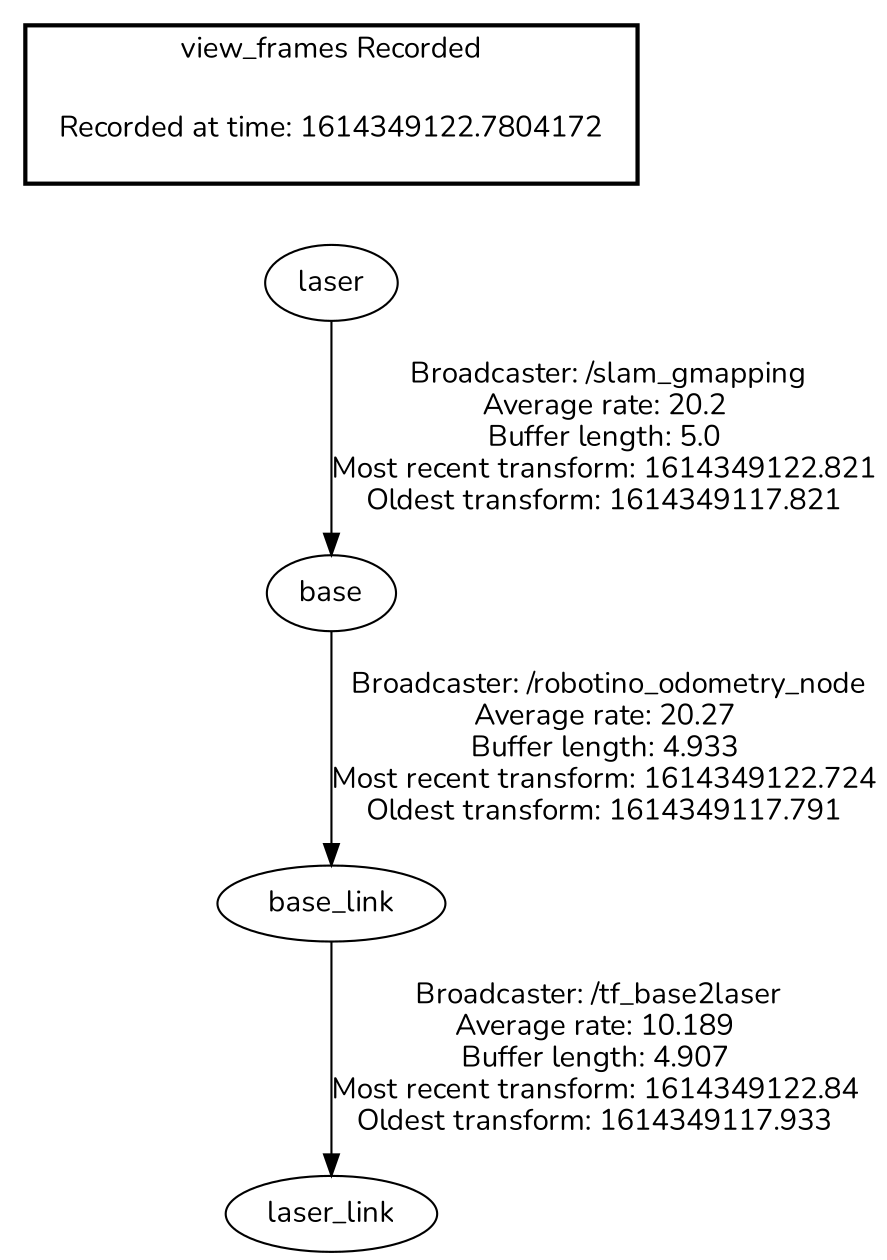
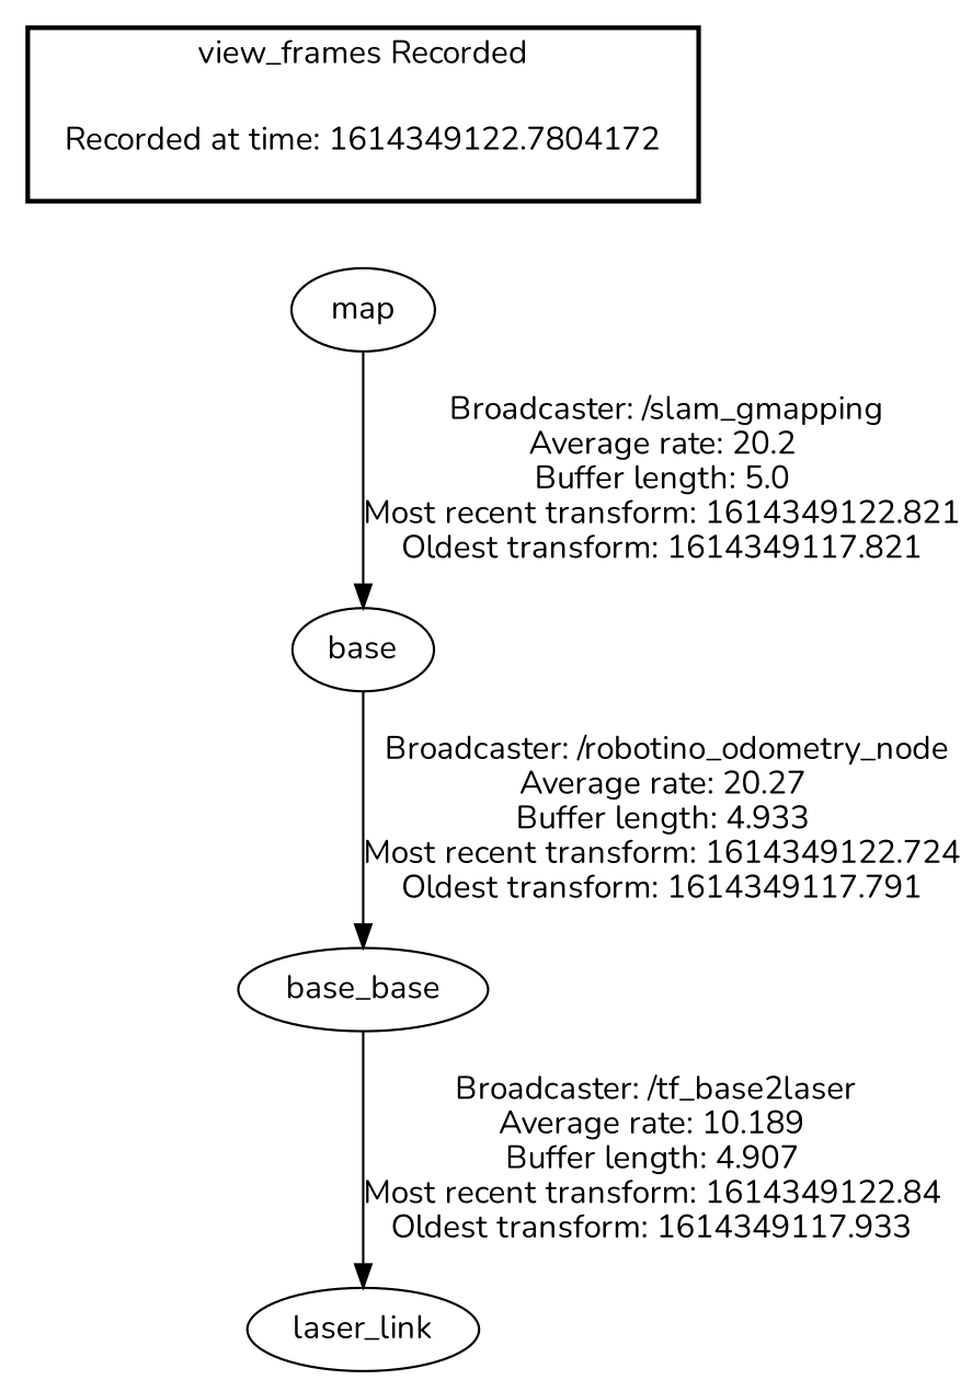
  digraph {
    fontname=Nunito
    node [fontname=Nunito]
    edge [fontname=Nunito]
    "Recorded at time: 1614349122.7804172" [shape=plaintext]
-   map [label=laser]
+   map
    n3 [label=base]
-   base_link
+   base_link [label=base_base]
    laser_link
    subgraph cluster_1 {
      color=black
      label="view_frames Recorded"
      style=bold
      "Recorded at time: 1614349122.7804172"
    }
    "Recorded at time: 1614349122.7804172" -> map [style=invis]
    map -> n3 [label=" Broadcaster: /slam_gmapping\nAverage rate: 20.2\nBuffer length: 5.0\nMost recent transform: 1614349122.821\nOldest transform: 1614349117.821\n"]
    n3 -> base_link [label=" Broadcaster: /robotino_odometry_node\nAverage rate: 20.27\nBuffer length: 4.933\nMost recent transform: 1614349122.724\nOldest transform: 1614349117.791\n"]
    base_link -> laser_link [label=" Broadcaster: /tf_base2laser\nAverage rate: 10.189\nBuffer length: 4.907\nMost recent transform: 1614349122.84\nOldest transform: 1614349117.933\n"]
  }
